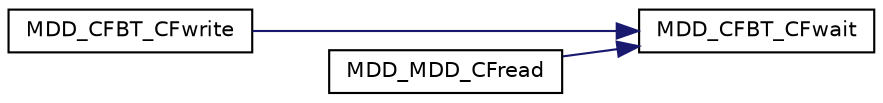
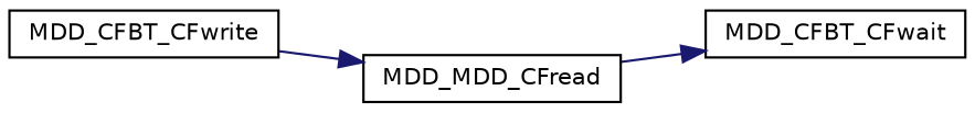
  digraph {
    rankdir=LR
    node [color=black fillcolor=white fontname=Helvetica fontsize=10 shape=record style=filled]
    edge [color=midnightblue fontname=Helvetica fontsize=10 labelfontname=Helvetica labelfontsize=10 style=solid]
    n1 [height=0.2 label=MDD_CFBT_CFwrite width=0.4]
    n2 [height=0.2 label=MDD_CFBT_CFwait width=0.4]
    n3 [height=0.2 label=MDD_MDD_CFread width=0.4]
-   n1 -> n2
+   n1 -> n3
    n3 -> n2
  }
